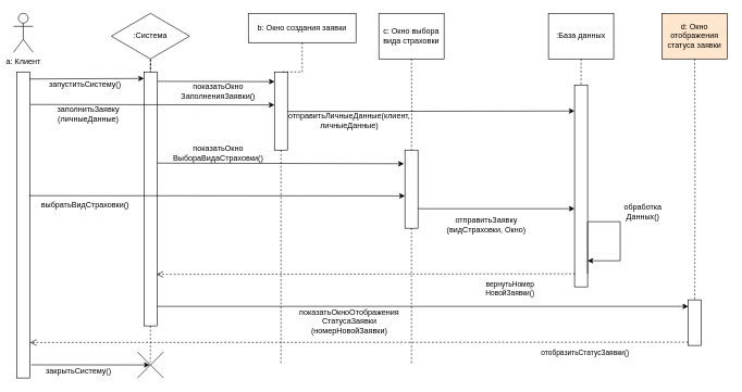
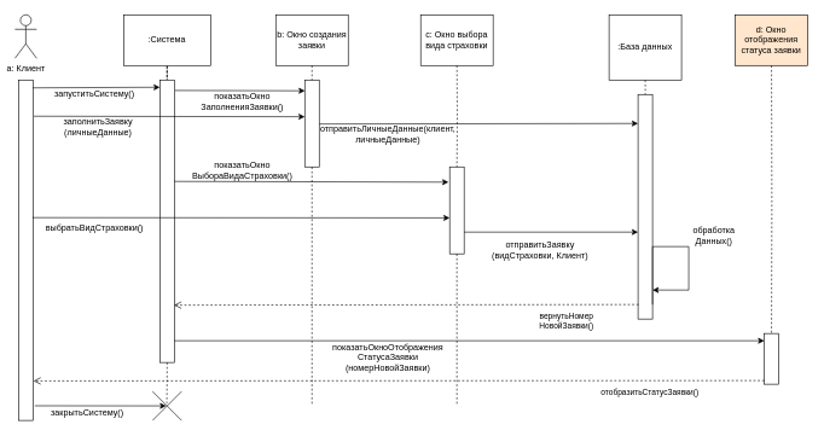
  <mxCell id="0" />
  <mxCell id="1" parent="0" />
  <mxCell id="2" value="a: Клиент" style="shape=umlActor;verticalLabelPosition=bottom;verticalAlign=top;html=1;outlineConnect=0;" vertex="1" parent="1"><mxGeometry x="20" y="20" width="30" height="60" as="geometry" /></mxCell>
  <mxCell id="3" value="" style="rounded=0;whiteSpace=wrap;html=1;" vertex="1" parent="1"><mxGeometry x="25" y="110" width="20" height="470" as="geometry" /></mxCell>
  <mxCell id="4" style="edgeStyle=orthogonalEdgeStyle;rounded=0;orthogonalLoop=1;jettySize=auto;html=1;dashed=1;endArrow=none;endFill=0;" edge="1" parent="1" source="5" target="6"><mxGeometry relative="1" as="geometry" /></mxCell>
- <mxCell id="5" value=":Система" style="rhombus;whiteSpace=wrap;html=1;" vertex="1" parent="1"><mxGeometry x="170" y="20" width="120" height="70" as="geometry" /></mxCell>
+ <mxCell id="5" value=":Система" style="rounded=0;whiteSpace=wrap;html=1;" vertex="1" parent="1"><mxGeometry x="170" y="20" width="120" height="70" as="geometry" /></mxCell>
  <mxCell id="6" value="" style="rounded=0;whiteSpace=wrap;html=1;" vertex="1" parent="1"><mxGeometry x="220" y="110" width="20" height="390" as="geometry" /></mxCell>
  <mxCell id="7" value="" style="endArrow=classic;html=1;rounded=0;exitX=0.972;exitY=0.023;exitDx=0;exitDy=0;exitPerimeter=0;" edge="1" parent="1" source="3"><mxGeometry width="50" height="50" relative="1" as="geometry"><mxPoint x="95.42" y="121.32" as="sourcePoint" /><mxPoint x="220" y="120" as="targetPoint" /></mxGeometry></mxCell>
  <mxCell id="8" value="запуститьСистему()" style="text;html=1;align=center;verticalAlign=middle;whiteSpace=wrap;rounded=0;" vertex="1" parent="1"><mxGeometry x="100" y="120" width="60" height="20" as="geometry" /></mxCell>
  <mxCell id="9" value="" style="endArrow=classic;html=1;rounded=0;entryX=0;entryY=0.339;entryDx=0;entryDy=0;exitX=1.05;exitY=0.127;exitDx=0;exitDy=0;exitPerimeter=0;entryPerimeter=0;" edge="1" parent="1"><mxGeometry width="50" height="50" relative="1" as="geometry"><mxPoint x="46" y="160" as="sourcePoint" /><mxPoint x="420" y="160.68" as="targetPoint" /></mxGeometry></mxCell>
  <mxCell id="10" value="" style="rounded=0;whiteSpace=wrap;html=1;" vertex="1" parent="1"><mxGeometry x="420" y="110" width="20" height="120" as="geometry" /></mxCell>
  <mxCell id="11" value="заполнить&lt;span style=&quot;background-color: initial;&quot;&gt;Заявку&lt;/span&gt;&lt;div&gt;&lt;span style=&quot;background-color: initial;&quot;&gt;(личныеДанные)&lt;/span&gt;&lt;/div&gt;" style="text;html=1;align=center;verticalAlign=middle;whiteSpace=wrap;rounded=0;" vertex="1" parent="1"><mxGeometry x="80" y="160" width="110" height="30" as="geometry" /></mxCell>
- <mxCell id="12" value="b: Окно создания заявки" style="rounded=0;whiteSpace=wrap;html=1;" vertex="1" parent="1"><mxGeometry x="380" y="20" width="165" height="45" as="geometry" /></mxCell>
+ <mxCell id="12" value="b: Окно создания заявки" style="rounded=0;whiteSpace=wrap;html=1;" vertex="1" parent="1"><mxGeometry x="380" y="20" width="100" height="70" as="geometry" /></mxCell>
  <mxCell id="13" value="" style="rounded=0;whiteSpace=wrap;html=1;" vertex="1" parent="1"><mxGeometry x="620" y="230" width="20" height="120" as="geometry" /></mxCell>
  <mxCell id="14" value="с: Окно выбора вида страховки" style="rounded=0;whiteSpace=wrap;html=1;" vertex="1" parent="1"><mxGeometry x="580" y="20" width="100" height="70" as="geometry" /></mxCell>
- <mxCell id="15" value=":База данных" style="rounded=0;whiteSpace=wrap;html=1;" vertex="1" parent="1"><mxGeometry x="840" y="20" width="100" height="70" as="geometry" /></mxCell>
+ <mxCell id="15" value=":База данных" style="rounded=0;whiteSpace=wrap;html=1;" vertex="1" parent="1"><mxGeometry x="840" y="20" width="100" height="90" as="geometry" /></mxCell>
  <mxCell id="16" style="edgeStyle=orthogonalEdgeStyle;rounded=0;orthogonalLoop=1;jettySize=auto;html=1;dashed=1;endArrow=none;endFill=0;exitX=0.5;exitY=1;exitDx=0;exitDy=0;" edge="1" parent="1" source="10"><mxGeometry relative="1" as="geometry"><mxPoint x="430" y="200" as="sourcePoint" /><mxPoint x="430" y="560" as="targetPoint" /><Array as="points" /></mxGeometry></mxCell>
  <mxCell id="17" style="edgeStyle=orthogonalEdgeStyle;rounded=0;orthogonalLoop=1;jettySize=auto;html=1;dashed=1;endArrow=none;endFill=0;exitX=0.5;exitY=1;exitDx=0;exitDy=0;" edge="1" parent="1" source="13"><mxGeometry relative="1" as="geometry"><mxPoint x="630" y="230" as="sourcePoint" /><mxPoint x="630" y="560" as="targetPoint" /><Array as="points" /></mxGeometry></mxCell>
  <mxCell id="18" style="edgeStyle=orthogonalEdgeStyle;rounded=0;orthogonalLoop=1;jettySize=auto;html=1;dashed=1;endArrow=none;endFill=0;exitX=0.5;exitY=1;exitDx=0;exitDy=0;entryX=0.5;entryY=0;entryDx=0;entryDy=0;" edge="1" parent="1" source="12" target="10"><mxGeometry relative="1" as="geometry"><mxPoint x="360" y="90" as="sourcePoint" /><mxPoint x="240" y="120" as="targetPoint" /><Array as="points"><mxPoint x="430" y="110" /><mxPoint x="430" y="110" /></Array></mxGeometry></mxCell>
  <mxCell id="19" style="edgeStyle=orthogonalEdgeStyle;rounded=0;orthogonalLoop=1;jettySize=auto;html=1;dashed=1;endArrow=none;endFill=0;fontStyle=1;entryX=0.5;entryY=0;entryDx=0;entryDy=0;" edge="1" parent="1" target="13"><mxGeometry relative="1" as="geometry"><mxPoint x="630" y="90" as="sourcePoint" /><mxPoint x="630" y="150" as="targetPoint" /></mxGeometry></mxCell>
  <mxCell id="20" style="edgeStyle=orthogonalEdgeStyle;rounded=0;orthogonalLoop=1;jettySize=auto;html=1;dashed=1;endArrow=none;endFill=0;fontStyle=1;entryX=0.5;entryY=0;entryDx=0;entryDy=0;exitX=0.5;exitY=1;exitDx=0;exitDy=0;" edge="1" parent="1" source="15" target="27"><mxGeometry relative="1" as="geometry"><mxPoint x="790" y="100" as="sourcePoint" /><mxPoint x="790" y="160" as="targetPoint" /></mxGeometry></mxCell>
  <mxCell id="21" value="" style="edgeStyle=orthogonalEdgeStyle;rounded=0;orthogonalLoop=1;jettySize=auto;html=1;dashed=1;endArrow=none;endFill=0;exitX=0.5;exitY=1;exitDx=0;exitDy=0;entryX=0.49;entryY=0.405;entryDx=0;entryDy=0;entryPerimeter=0;" edge="1" parent="1" source="6" target="22"><mxGeometry relative="1" as="geometry"><mxPoint x="230" y="170" as="sourcePoint" /><mxPoint x="230" y="430" as="targetPoint" /><Array as="points" /></mxGeometry></mxCell>
  <mxCell id="22" value="" style="shape=mxgraph.sysml.x;" vertex="1" parent="1"><mxGeometry x="210" y="540" width="40" height="40" as="geometry" /></mxCell>
  <mxCell id="23" value="d: Окно отображения статуса заявки" style="rounded=0;whiteSpace=wrap;html=1;fillColor=#ffe6cc;" vertex="1" parent="1"><mxGeometry x="1014.22" y="20" width="100" height="70" as="geometry" /></mxCell>
  <mxCell id="24" style="edgeStyle=orthogonalEdgeStyle;rounded=0;orthogonalLoop=1;jettySize=auto;html=1;dashed=1;endArrow=none;endFill=0;fontStyle=1;entryX=0.5;entryY=0;entryDx=0;entryDy=0;" edge="1" parent="1" target="42"><mxGeometry relative="1" as="geometry"><mxPoint x="1064.22" y="90" as="sourcePoint" /><mxPoint x="1064.22" y="390" as="targetPoint" /></mxGeometry></mxCell>
  <mxCell id="25" value="" style="endArrow=classic;html=1;rounded=0;entryX=0;entryY=0.5;entryDx=0;entryDy=0;exitX=0.95;exitY=0.348;exitDx=0;exitDy=0;exitPerimeter=0;" edge="1" parent="1"><mxGeometry width="50" height="50" relative="1" as="geometry"><mxPoint x="44" y="300" as="sourcePoint" /><mxPoint x="620" y="300.36" as="targetPoint" /></mxGeometry></mxCell>
  <mxCell id="26" value="выбратьВидСтраховки()" style="text;html=1;align=center;verticalAlign=middle;whiteSpace=wrap;rounded=0;" vertex="1" parent="1"><mxGeometry x="75" y="300" width="110" height="30" as="geometry" /></mxCell>
  <mxCell id="27" value="" style="rounded=0;whiteSpace=wrap;html=1;" vertex="1" parent="1"><mxGeometry x="880" y="130" width="20" height="310" as="geometry" /></mxCell>
  <mxCell id="28" value="" style="endArrow=classic;html=1;rounded=0;edgeStyle=orthogonalEdgeStyle;" edge="1" parent="1"><mxGeometry width="50" height="50" relative="1" as="geometry"><mxPoint x="900" y="420" as="sourcePoint" /><mxPoint x="900" y="400" as="targetPoint" /><Array as="points"><mxPoint x="900" y="340" /><mxPoint x="950" y="340" /><mxPoint x="950" y="400" /><mxPoint x="900" y="400" /></Array></mxGeometry></mxCell>
  <mxCell id="29" value="" style="endArrow=classic;html=1;rounded=0;exitX=1;exitY=0.579;exitDx=0;exitDy=0;exitPerimeter=0;" edge="1" parent="1"><mxGeometry width="50" height="50" relative="1" as="geometry"><mxPoint x="640" y="320" as="sourcePoint" /><mxPoint x="880" y="320" as="targetPoint" /></mxGeometry></mxCell>
- <mxCell id="30" value="отправитьЗаявку&lt;div&gt;(видСтраховки, Окно)&lt;/div&gt;" style="text;html=1;align=center;verticalAlign=middle;whiteSpace=wrap;rounded=0;" vertex="1" parent="1"><mxGeometry x="670" y="330" width="150" height="30" as="geometry" /></mxCell>
+ <mxCell id="30" value="отправитьЗаявку&lt;div&gt;(видСтраховки, Клиент)&lt;/div&gt;" style="text;html=1;align=center;verticalAlign=middle;whiteSpace=wrap;rounded=0;" vertex="1" parent="1"><mxGeometry x="670" y="330" width="150" height="30" as="geometry" /></mxCell>
  <mxCell id="31" value="" style="endArrow=classic;html=1;rounded=0;exitX=1;exitY=0.579;exitDx=0;exitDy=0;exitPerimeter=0;" edge="1" parent="1"><mxGeometry width="50" height="50" relative="1" as="geometry"><mxPoint x="440" y="170.72" as="sourcePoint" /><mxPoint x="880" y="170" as="targetPoint" /></mxGeometry></mxCell>
  <mxCell id="32" value="&lt;span style=&quot;background-color: initial;&quot;&gt;отправитьЛичныеДанные(клиент, личныеДанные)&lt;/span&gt;" style="text;html=1;align=center;verticalAlign=middle;whiteSpace=wrap;rounded=0;" vertex="1" parent="1"><mxGeometry x="480" y="170" width="110" height="30" as="geometry" /></mxCell>
  <mxCell id="33" value="вернутьНомер&lt;div&gt;НовойЗаявки()&lt;/div&gt;" style="html=1;verticalAlign=bottom;endArrow=open;dashed=1;endSize=8;curved=0;rounded=0;exitX=0.04;exitY=0.952;exitDx=0;exitDy=0;exitPerimeter=0;entryX=0.976;entryY=0.797;entryDx=0;entryDy=0;entryPerimeter=0;" edge="1" parent="1" target="6"><mxGeometry x="-0.687" y="38" relative="1" as="geometry"><mxPoint x="880.8" y="420" as="sourcePoint" /><mxPoint x="260" y="420.28" as="targetPoint" /><mxPoint as="offset" /></mxGeometry></mxCell>
  <mxCell id="34" value="&lt;div&gt;&lt;span style=&quot;background-color: initial;&quot;&gt;обработка&lt;/span&gt;&lt;/div&gt;&lt;div&gt;&lt;span style=&quot;background-color: initial;&quot;&gt;Данных&lt;/span&gt;&lt;span style=&quot;background-color: initial;&quot;&gt;()&lt;/span&gt;&lt;/div&gt;" style="text;html=1;align=center;verticalAlign=middle;whiteSpace=wrap;rounded=0;" vertex="1" parent="1"><mxGeometry x="930" y="310" width="110" height="30" as="geometry" /></mxCell>
  <mxCell id="35" value="" style="endArrow=classic;html=1;rounded=0;exitX=1.121;exitY=0.957;exitDx=0;exitDy=0;exitPerimeter=0;entryX=0.466;entryY=0.499;entryDx=0;entryDy=0;entryPerimeter=0;" edge="1" parent="1" source="3" target="22"><mxGeometry width="50" height="50" relative="1" as="geometry"><mxPoint x="50" y="520" as="sourcePoint" /><mxPoint x="228" y="519.63" as="targetPoint" /></mxGeometry></mxCell>
  <mxCell id="36" value="закрытьСистему()" style="text;html=1;align=center;verticalAlign=middle;whiteSpace=wrap;rounded=0;" vertex="1" parent="1"><mxGeometry x="90" y="560" width="60" height="20" as="geometry" /></mxCell>
  <mxCell id="37" value="" style="endArrow=classic;html=1;rounded=0;exitX=1.055;exitY=0.037;exitDx=0;exitDy=0;exitPerimeter=0;entryX=0.01;entryY=0.124;entryDx=0;entryDy=0;entryPerimeter=0;" edge="1" parent="1" source="6" target="10"><mxGeometry width="50" height="50" relative="1" as="geometry"><mxPoint x="240" y="130" as="sourcePoint" /><mxPoint x="416" y="130" as="targetPoint" /></mxGeometry></mxCell>
  <mxCell id="38" value="показатьОкно&lt;div&gt;ЗаполненияЗаявки()&lt;/div&gt;" style="text;html=1;align=center;verticalAlign=middle;whiteSpace=wrap;rounded=0;" vertex="1" parent="1"><mxGeometry x="304" y="130" width="60" height="20" as="geometry" /></mxCell>
  <mxCell id="39" value="" style="endArrow=classic;html=1;rounded=0;exitX=1.009;exitY=0.048;exitDx=0;exitDy=0;exitPerimeter=0;entryX=-0.08;entryY=0.175;entryDx=0;entryDy=0;entryPerimeter=0;" edge="1" parent="1" target="13"><mxGeometry width="50" height="50" relative="1" as="geometry"><mxPoint x="240" y="250" as="sourcePoint" /><mxPoint x="420" y="250" as="targetPoint" /></mxGeometry></mxCell>
  <mxCell id="40" value="показатьОкно&lt;div&gt;&lt;span style=&quot;background-color: initial;&quot;&gt;ВыбораВидаСтраховки()&lt;/span&gt;&lt;br&gt;&lt;/div&gt;" style="text;html=1;align=center;verticalAlign=middle;whiteSpace=wrap;rounded=0;" vertex="1" parent="1"><mxGeometry x="304" y="225" width="60" height="20" as="geometry" /></mxCell>
  <mxCell id="41" style="edgeStyle=orthogonalEdgeStyle;rounded=0;orthogonalLoop=1;jettySize=auto;html=1;exitX=0.5;exitY=1;exitDx=0;exitDy=0;" edge="1" parent="1" source="34" target="34"><mxGeometry relative="1" as="geometry" /></mxCell>
  <mxCell id="42" value="" style="rounded=0;whiteSpace=wrap;html=1;" vertex="1" parent="1"><mxGeometry x="1054.22" y="460" width="20" height="70" as="geometry" /></mxCell>
  <mxCell id="43" value="" style="endArrow=classic;html=1;rounded=0;" edge="1" parent="1"><mxGeometry width="50" height="50" relative="1" as="geometry"><mxPoint x="240" y="470" as="sourcePoint" /><mxPoint x="1054.22" y="470" as="targetPoint" /></mxGeometry></mxCell>
  <mxCell id="44" value="отобразитьСтатусЗаявки()" style="html=1;verticalAlign=bottom;endArrow=open;dashed=1;endSize=8;curved=0;rounded=0;exitX=0;exitY=0.53;exitDx=0;exitDy=0;exitPerimeter=0;entryX=1.024;entryY=0.884;entryDx=0;entryDy=0;entryPerimeter=0;" edge="1" parent="1" target="3"><mxGeometry x="-0.686" y="25" relative="1" as="geometry"><mxPoint x="1054.22" y="525" as="sourcePoint" /><mxPoint x="50" y="526" as="targetPoint" /><mxPoint as="offset" /></mxGeometry></mxCell>
  <mxCell id="45" value="показатьОкноОтображения&lt;div&gt;Статуса&lt;span style=&quot;background-color: initial;&quot;&gt;Заявки&lt;/span&gt;&lt;/div&gt;&lt;div&gt;&lt;span style=&quot;background-color: initial;&quot;&gt;(номерНовойЗаявки)&lt;/span&gt;&lt;/div&gt;" style="text;html=1;align=center;verticalAlign=middle;whiteSpace=wrap;rounded=0;" vertex="1" parent="1"><mxGeometry x="480" y="480" width="110" height="25" as="geometry" /></mxCell>
  <mxCell id="46" style="edgeStyle=orthogonalEdgeStyle;rounded=0;orthogonalLoop=1;jettySize=auto;html=1;exitX=0.5;exitY=1;exitDx=0;exitDy=0;" edge="1" parent="1" source="45" target="45"><mxGeometry relative="1" as="geometry" /></mxCell>
